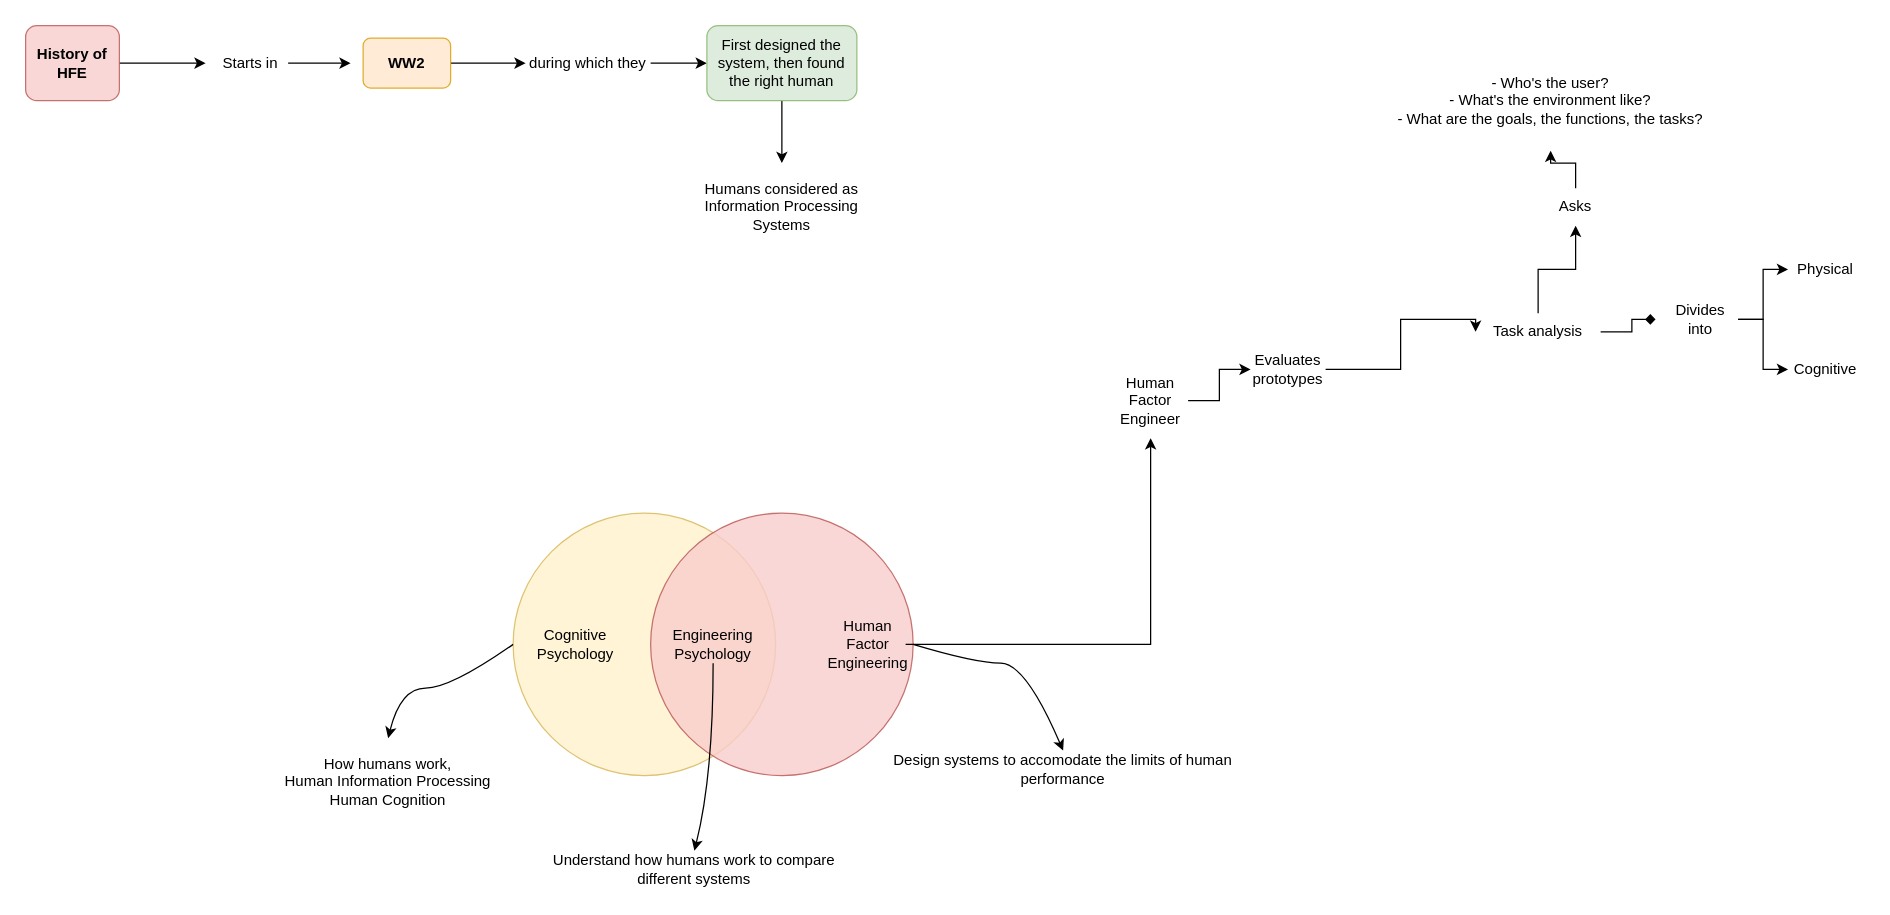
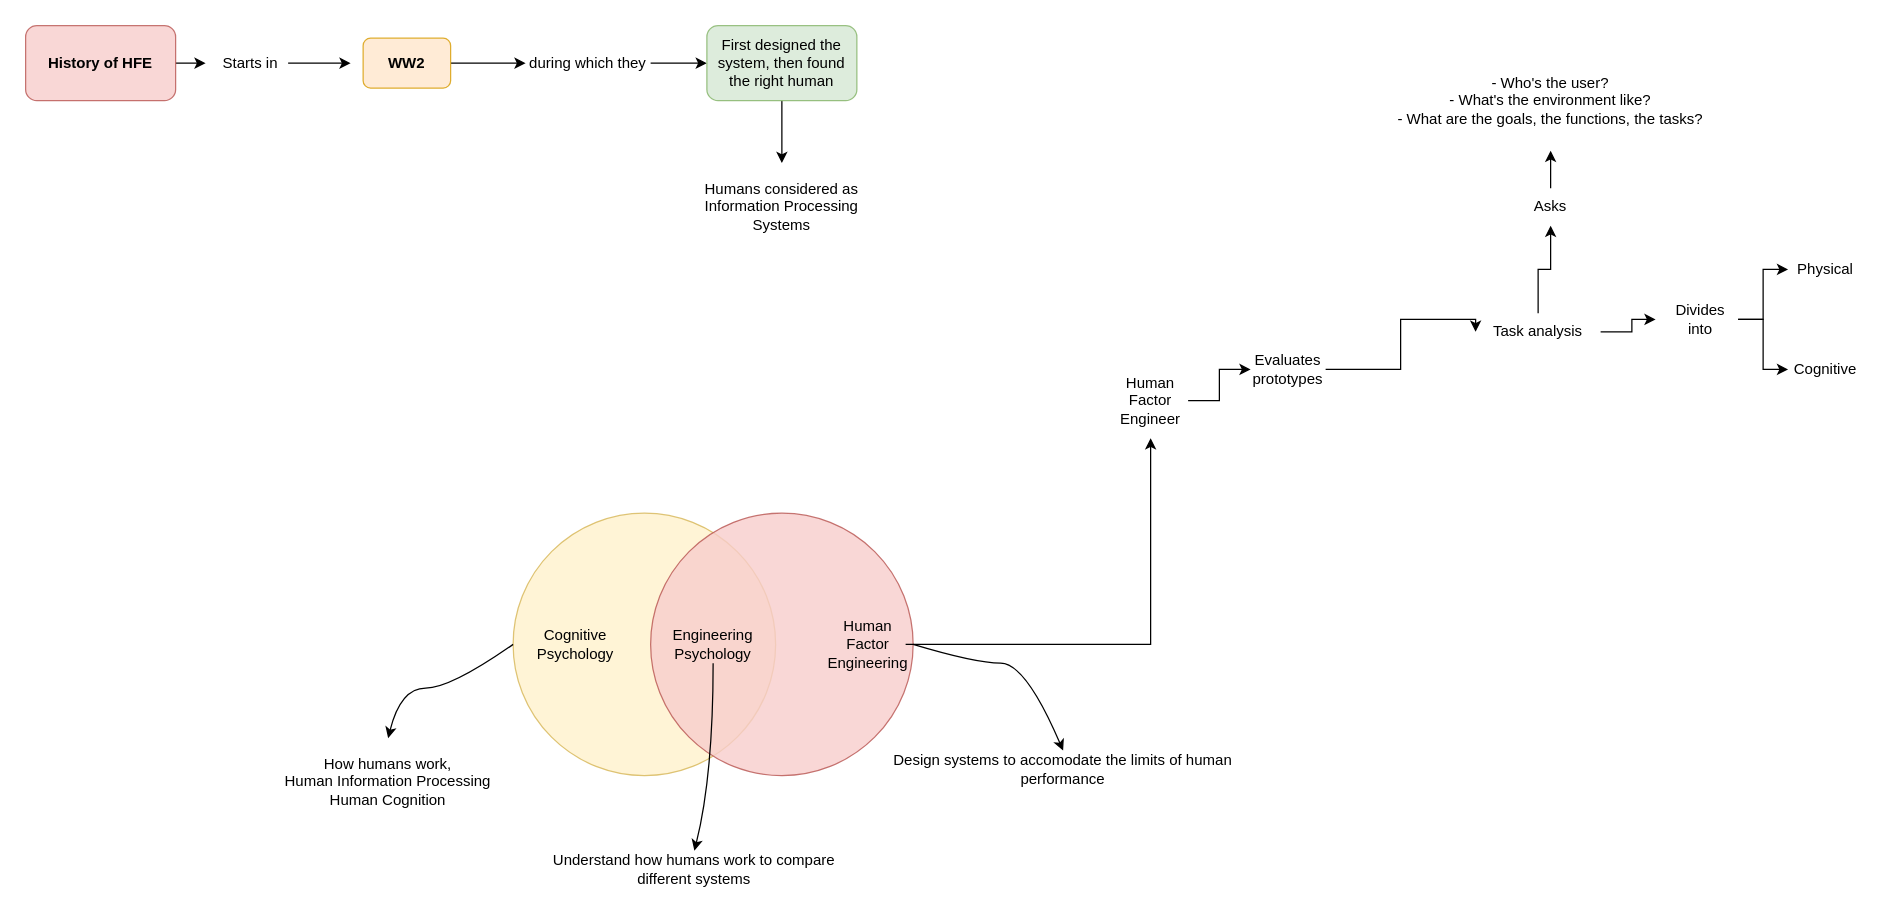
  <mxCell id="0" />
  <mxCell id="1" parent="0" />
  <mxCell id="2" value="" style="ellipse;whiteSpace=wrap;html=1;aspect=fixed;fillColor=#fff2cc;strokeColor=#d6b656;opacity=80;" vertex="1" parent="1"><mxGeometry x="410" y="410" width="210" height="210" as="geometry" /></mxCell>
  <mxCell id="3" value="" style="ellipse;whiteSpace=wrap;html=1;aspect=fixed;fillColor=#f8cecc;strokeColor=#b85450;opacity=80;" vertex="1" parent="1"><mxGeometry x="520" y="410" width="210" height="210" as="geometry" /></mxCell>
  <mxCell id="4" value="Cognitive&lt;br&gt;Psychology" style="text;html=1;strokeColor=none;fillColor=none;align=center;verticalAlign=middle;whiteSpace=wrap;rounded=0;opacity=80;" vertex="1" parent="1"><mxGeometry x="430" y="500" width="60" height="30" as="geometry" /></mxCell>
  <mxCell id="5" style="edgeStyle=orthogonalEdgeStyle;rounded=0;orthogonalLoop=1;jettySize=auto;html=1;entryX=0.5;entryY=1;entryDx=0;entryDy=0;targetPerimeterSpacing=6;" edge="1" parent="1" source="6" target="15"><mxGeometry relative="1" as="geometry" /></mxCell>
  <mxCell id="6" value="Human&lt;br&gt;Factor&lt;br&gt;Engineering" style="text;html=1;strokeColor=none;fillColor=none;align=center;verticalAlign=middle;whiteSpace=wrap;rounded=0;opacity=80;" vertex="1" parent="1"><mxGeometry x="664" y="500" width="60" height="30" as="geometry" /></mxCell>
  <mxCell id="7" value="Engineering&lt;br&gt;Psychology" style="text;html=1;strokeColor=none;fillColor=none;align=center;verticalAlign=middle;whiteSpace=wrap;rounded=0;opacity=80;" vertex="1" parent="1"><mxGeometry x="540" y="500" width="60" height="30" as="geometry" /></mxCell>
  <mxCell id="8" value="" style="curved=1;endArrow=classic;html=1;rounded=0;exitX=0;exitY=0.5;exitDx=0;exitDy=0;entryX=0.5;entryY=0;entryDx=0;entryDy=0;" edge="1" parent="1" source="2" target="9"><mxGeometry width="50" height="50" relative="1" as="geometry"><mxPoint x="670" y="640" as="sourcePoint" /><mxPoint x="310" y="580" as="targetPoint" /><Array as="points"><mxPoint x="360" y="550" /><mxPoint x="320" y="550" /></Array></mxGeometry></mxCell>
  <mxCell id="9" value="How humans work,&lt;br&gt;Human Information Processing&lt;br&gt;Human Cognition" style="text;html=1;strokeColor=none;fillColor=none;align=center;verticalAlign=middle;whiteSpace=wrap;rounded=0;opacity=80;" vertex="1" parent="1"><mxGeometry x="190" y="590" width="240" height="70" as="geometry" /></mxCell>
  <mxCell id="10" value="Design systems to accomodate the limits of human performance" style="text;html=1;strokeColor=none;fillColor=none;align=center;verticalAlign=middle;whiteSpace=wrap;rounded=0;opacity=80;" vertex="1" parent="1"><mxGeometry x="700" y="600" width="300" height="30" as="geometry" /></mxCell>
  <mxCell id="11" value="" style="curved=1;endArrow=classic;html=1;rounded=0;exitX=1;exitY=0.5;exitDx=0;exitDy=0;entryX=0.5;entryY=0;entryDx=0;entryDy=0;" edge="1" parent="1" source="3" target="10"><mxGeometry width="50" height="50" relative="1" as="geometry"><mxPoint x="670" y="640" as="sourcePoint" /><mxPoint x="720" y="590" as="targetPoint" /><Array as="points"><mxPoint x="780" y="530" /><mxPoint x="820" y="530" /></Array></mxGeometry></mxCell>
  <mxCell id="12" value="Understand how humans work to compare different systems" style="text;html=1;strokeColor=none;fillColor=none;align=center;verticalAlign=middle;whiteSpace=wrap;rounded=0;opacity=80;" vertex="1" parent="1"><mxGeometry x="430" y="680" width="250" height="30" as="geometry" /></mxCell>
  <mxCell id="13" value="" style="curved=1;endArrow=classic;html=1;rounded=0;exitX=0.5;exitY=1;exitDx=0;exitDy=0;entryX=0.5;entryY=0;entryDx=0;entryDy=0;" edge="1" parent="1" target="12" source="7"><mxGeometry width="50" height="50" relative="1" as="geometry"><mxPoint x="490" y="630" as="sourcePoint" /><mxPoint x="480" y="705" as="targetPoint" /><Array as="points"><mxPoint x="570" y="620" /></Array></mxGeometry></mxCell>
  <mxCell id="14" style="edgeStyle=orthogonalEdgeStyle;rounded=0;orthogonalLoop=1;jettySize=auto;html=1;entryX=0;entryY=0.5;entryDx=0;entryDy=0;targetPerimeterSpacing=6;" edge="1" parent="1" source="15" target="17"><mxGeometry relative="1" as="geometry" /></mxCell>
  <mxCell id="15" value="Human Factor Engineer" style="text;html=1;strokeColor=none;fillColor=none;align=center;verticalAlign=middle;whiteSpace=wrap;rounded=0;opacity=80;" vertex="1" parent="1"><mxGeometry x="890" y="290" width="60" height="60" as="geometry" /></mxCell>
  <mxCell id="16" style="edgeStyle=orthogonalEdgeStyle;rounded=0;orthogonalLoop=1;jettySize=auto;html=1;entryX=0;entryY=0.5;entryDx=0;entryDy=0;targetPerimeterSpacing=6;" edge="1" parent="1" source="17" target="20"><mxGeometry relative="1" as="geometry"><Array as="points"><mxPoint x="1120" y="295" /><mxPoint x="1120" y="255" /></Array></mxGeometry></mxCell>
  <mxCell id="17" value="Evaluates prototypes" style="text;html=1;strokeColor=none;fillColor=none;align=center;verticalAlign=middle;whiteSpace=wrap;rounded=0;opacity=80;" vertex="1" parent="1"><mxGeometry x="1000" y="280" width="60" height="30" as="geometry" /></mxCell>
- <mxCell id="18" style="edgeStyle=orthogonalEdgeStyle;rounded=0;orthogonalLoop=1;jettySize=auto;html=1;targetPerimeterSpacing=6;endArrow=diamond;" edge="1" parent="1" source="20" target="24"><mxGeometry relative="1" as="geometry" /></mxCell>
+ <mxCell id="18" style="edgeStyle=orthogonalEdgeStyle;rounded=0;orthogonalLoop=1;jettySize=auto;html=1;targetPerimeterSpacing=6;" edge="1" parent="1" source="20" target="24"><mxGeometry relative="1" as="geometry" /></mxCell>
  <mxCell id="19" style="edgeStyle=orthogonalEdgeStyle;rounded=0;orthogonalLoop=1;jettySize=auto;html=1;entryX=0.5;entryY=1;entryDx=0;entryDy=0;targetPerimeterSpacing=6;" edge="1" parent="1" source="20" target="27"><mxGeometry relative="1" as="geometry" /></mxCell>
  <mxCell id="20" value="Task analysis" style="text;html=1;strokeColor=none;fillColor=none;align=center;verticalAlign=middle;whiteSpace=wrap;rounded=0;opacity=80;" vertex="1" parent="1"><mxGeometry x="1180" y="250" width="100" height="30" as="geometry" /></mxCell>
  <mxCell id="21" value="Physical" style="text;html=1;strokeColor=none;fillColor=none;align=center;verticalAlign=middle;whiteSpace=wrap;rounded=0;opacity=80;" vertex="1" parent="1"><mxGeometry x="1430" y="200" width="60" height="30" as="geometry" /></mxCell>
  <mxCell id="22" style="edgeStyle=orthogonalEdgeStyle;rounded=0;orthogonalLoop=1;jettySize=auto;html=1;entryX=0;entryY=0.5;entryDx=0;entryDy=0;targetPerimeterSpacing=6;" edge="1" parent="1" source="24" target="21"><mxGeometry relative="1" as="geometry" /></mxCell>
  <mxCell id="23" style="edgeStyle=orthogonalEdgeStyle;rounded=0;orthogonalLoop=1;jettySize=auto;html=1;entryX=0;entryY=0.5;entryDx=0;entryDy=0;targetPerimeterSpacing=6;" edge="1" parent="1" source="24" target="25"><mxGeometry relative="1" as="geometry" /></mxCell>
  <mxCell id="24" value="Divides into" style="text;html=1;strokeColor=none;fillColor=none;align=center;verticalAlign=middle;whiteSpace=wrap;rounded=0;opacity=80;" vertex="1" parent="1"><mxGeometry x="1330" width="60" height="30" as="geometry" y="240" /></mxCell>
  <mxCell id="25" value="Cognitive" style="text;html=1;strokeColor=none;fillColor=none;align=center;verticalAlign=middle;whiteSpace=wrap;rounded=0;opacity=80;" vertex="1" parent="1"><mxGeometry x="1430" y="280" width="60" height="30" as="geometry" /></mxCell>
  <mxCell id="26" style="edgeStyle=orthogonalEdgeStyle;rounded=0;orthogonalLoop=1;jettySize=auto;html=1;entryX=0.5;entryY=1;entryDx=0;entryDy=0;targetPerimeterSpacing=6;" edge="1" parent="1" source="27" target="28"><mxGeometry relative="1" as="geometry" /></mxCell>
- <mxCell id="27" value="Asks" style="text;html=1;strokeColor=none;fillColor=none;align=center;verticalAlign=middle;whiteSpace=wrap;rounded=0;opacity=80;" vertex="1" parent="1"><mxGeometry x="1230" y="150" width="60" height="30" as="geometry" /></mxCell>
+ <mxCell id="27" value="Asks" style="text;html=1;strokeColor=none;fillColor=none;align=center;verticalAlign=middle;whiteSpace=wrap;rounded=0;opacity=80;" vertex="1" parent="1"><mxGeometry x="1210" y="150" width="60" height="30" as="geometry" /></mxCell>
  <mxCell id="28" value="- Who's the user?&lt;br&gt;- What's the environment like?&lt;br&gt;- What are the goals, the functions, the tasks?" style="text;html=1;strokeColor=none;fillColor=none;align=center;verticalAlign=middle;whiteSpace=wrap;rounded=0;opacity=80;" vertex="1" parent="1"><mxGeometry x="1075" y="40" width="330" height="80" as="geometry" /></mxCell>
  <mxCell id="29" style="edgeStyle=orthogonalEdgeStyle;rounded=0;orthogonalLoop=1;jettySize=auto;html=1;targetPerimeterSpacing=6;" edge="1" parent="1" source="30" target="32"><mxGeometry relative="1" as="geometry"><mxPoint x="200" y="50" as="targetPoint" /></mxGeometry></mxCell>
- <mxCell id="30" value="History of HFE" style="rounded=1;whiteSpace=wrap;html=1;opacity=80;fillColor=#f8cecc;strokeColor=#b85450;fontStyle=1" vertex="1" parent="1"><mxGeometry x="20" y="20" width="75" height="60" as="geometry" /></mxCell>
+ <mxCell id="30" value="History of HFE" style="rounded=1;whiteSpace=wrap;html=1;opacity=80;fillColor=#f8cecc;strokeColor=#b85450;fontStyle=1" vertex="1" parent="1"><mxGeometry x="20" y="20" width="120" height="60" as="geometry" /></mxCell>
  <mxCell id="31" style="edgeStyle=orthogonalEdgeStyle;rounded=0;orthogonalLoop=1;jettySize=auto;html=1;entryX=0;entryY=0.5;entryDx=0;entryDy=0;targetPerimeterSpacing=6;" edge="1" parent="1" source="32"><mxGeometry relative="1" as="geometry"><mxPoint y="50" as="targetPoint" x="280" /></mxGeometry></mxCell>
  <mxCell id="32" value="Starts in" style="text;html=1;strokeColor=none;fillColor=none;align=center;verticalAlign=middle;whiteSpace=wrap;rounded=0;opacity=80;" vertex="1" parent="1"><mxGeometry x="170" y="35" width="60" height="30" as="geometry" /></mxCell>
  <mxCell id="33" style="edgeStyle=orthogonalEdgeStyle;rounded=0;orthogonalLoop=1;jettySize=auto;html=1;entryX=0;entryY=0.5;entryDx=0;entryDy=0;targetPerimeterSpacing=6;" edge="1" parent="1" source="34" target="36"><mxGeometry relative="1" as="geometry" /></mxCell>
  <mxCell id="34" value="WW2" style="rounded=1;whiteSpace=wrap;html=1;opacity=80;fontStyle=1;fillColor=#ffe6cc;strokeColor=#d79b00;" vertex="1" parent="1"><mxGeometry x="290" y="30" width="70" height="40" as="geometry" /></mxCell>
  <mxCell id="35" style="edgeStyle=orthogonalEdgeStyle;rounded=0;orthogonalLoop=1;jettySize=auto;html=1;entryX=0;entryY=0.5;entryDx=0;entryDy=0;targetPerimeterSpacing=6;" edge="1" parent="1" source="36" target="38"><mxGeometry relative="1" as="geometry" /></mxCell>
  <mxCell id="36" value="during which they" style="text;html=1;strokeColor=none;fillColor=none;align=center;verticalAlign=middle;whiteSpace=wrap;rounded=0;opacity=80;" vertex="1" parent="1"><mxGeometry x="420" y="35" width="100" height="30" as="geometry" /></mxCell>
  <mxCell id="37" style="edgeStyle=orthogonalEdgeStyle;rounded=0;orthogonalLoop=1;jettySize=auto;html=1;entryX=0.5;entryY=0;entryDx=0;entryDy=0;targetPerimeterSpacing=6;" edge="1" parent="1" source="38" target="39"><mxGeometry relative="1" as="geometry" /></mxCell>
  <mxCell id="38" value="First designed the system, then found the right human" style="rounded=1;whiteSpace=wrap;html=1;opacity=80;fillColor=#d5e8d4;strokeColor=#82b366;" vertex="1" parent="1"><mxGeometry x="565" y="20" width="120" height="60" as="geometry" /></mxCell>
  <mxCell id="39" value="Humans considered as Information Processing Systems" style="text;html=1;strokeColor=none;fillColor=none;align=center;verticalAlign=middle;whiteSpace=wrap;rounded=0;opacity=80;" vertex="1" parent="1"><mxGeometry x="545" y="130" width="160" height="70" as="geometry" /></mxCell>
